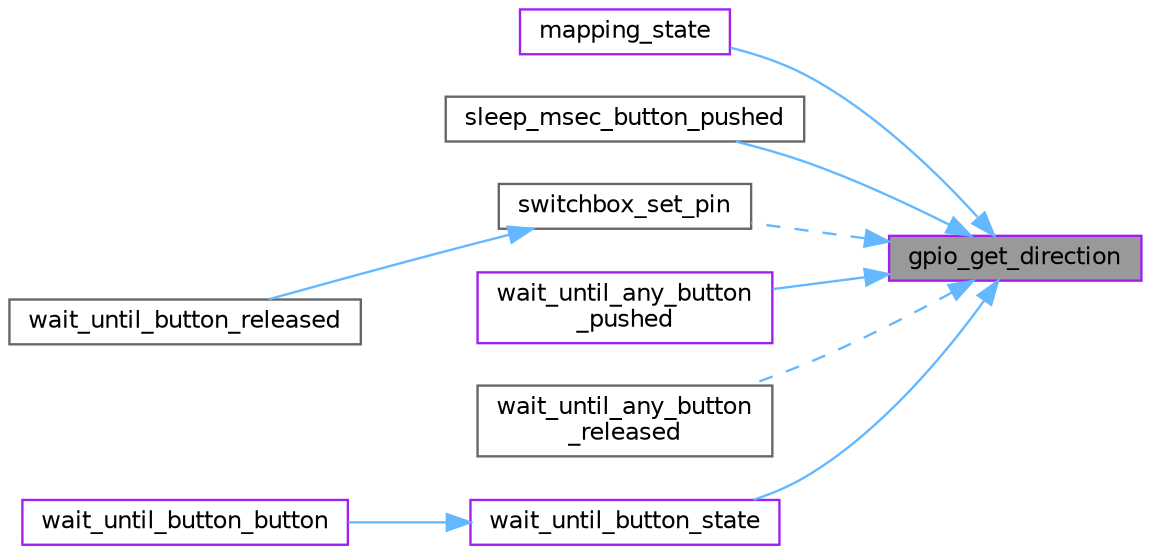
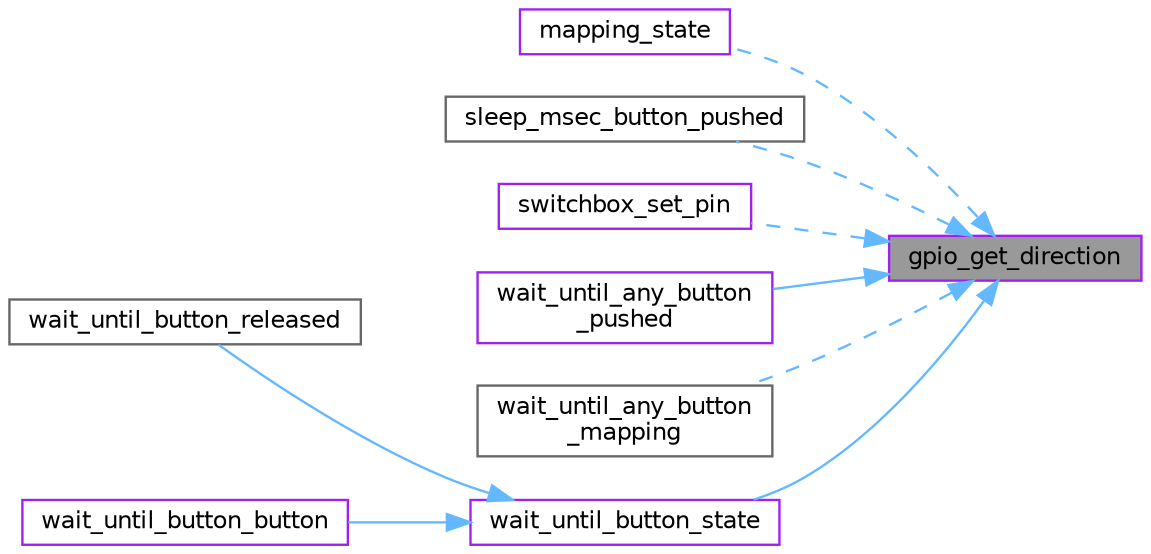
  digraph {
    rankdir=RL
    node [color=purple fillcolor=white fontname=Helvetica fontsize=10 shape=box style=filled]
    edge [color=steelblue1 dir=back fontname=Helvetica fontsize=10 labelfontname=Helvetica labelfontsize=10 style=dashed]
    n1 [fillcolor=grey60 fontcolor=black height=0.2 label=gpio_get_direction width=0.4]
    n2 [height=0.2 label=mapping_state width=0.4]
    n3 [color=gray40 height=0.2 label=sleep_msec_button_pushed width=0.4]
-   n4 [color=gray40 height=0.2 label=switchbox_set_pin width=0.4]
+   n4 [height=0.2 label=switchbox_set_pin width=0.4]
    n5 [height=0.2 label="wait_until_any_button\l_pushed" width=0.4]
-   n6 [color=gray40 height=0.2 label="wait_until_any_button\l_released" width=0.4]
+   n6 [color=gray40 height=0.2 label="wait_until_any_button\l_mapping" width=0.4]
    n7 [height=0.2 label=wait_until_button_state width=0.4]
    n8 [height=0.2 label=wait_until_button_button width=0.4]
    n9 [color=gray40 height=0.2 label=wait_until_button_released width=0.4]
-   n1 -> n2 [style=solid]
-   n1 -> n3 [style=solid]
+   n1 -> n2
+   n1 -> n3
    n1 -> n4
    n1 -> n5 [style=solid]
    n1 -> n6
    n1 -> n7 [style=solid]
    n7 -> n8 [style=solid]
-   n4 -> n9 [style=solid]
+   n7 -> n9 [style=solid]
  }
